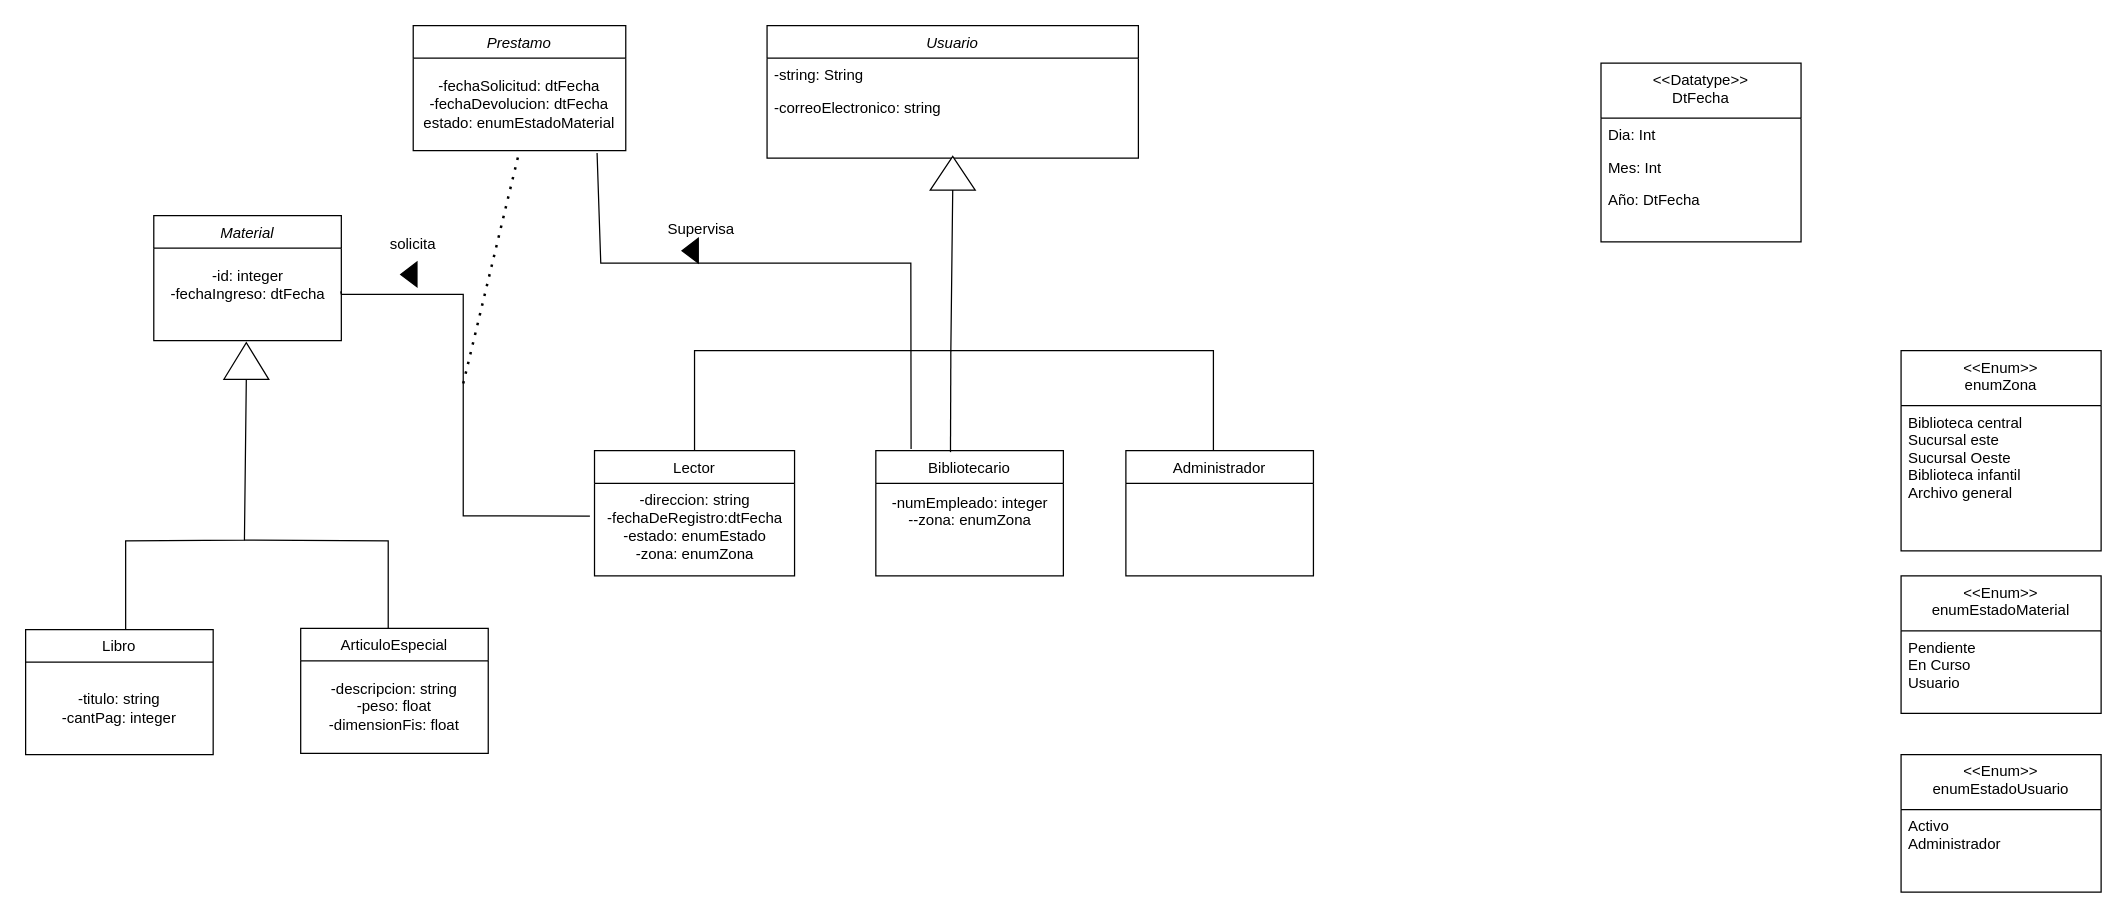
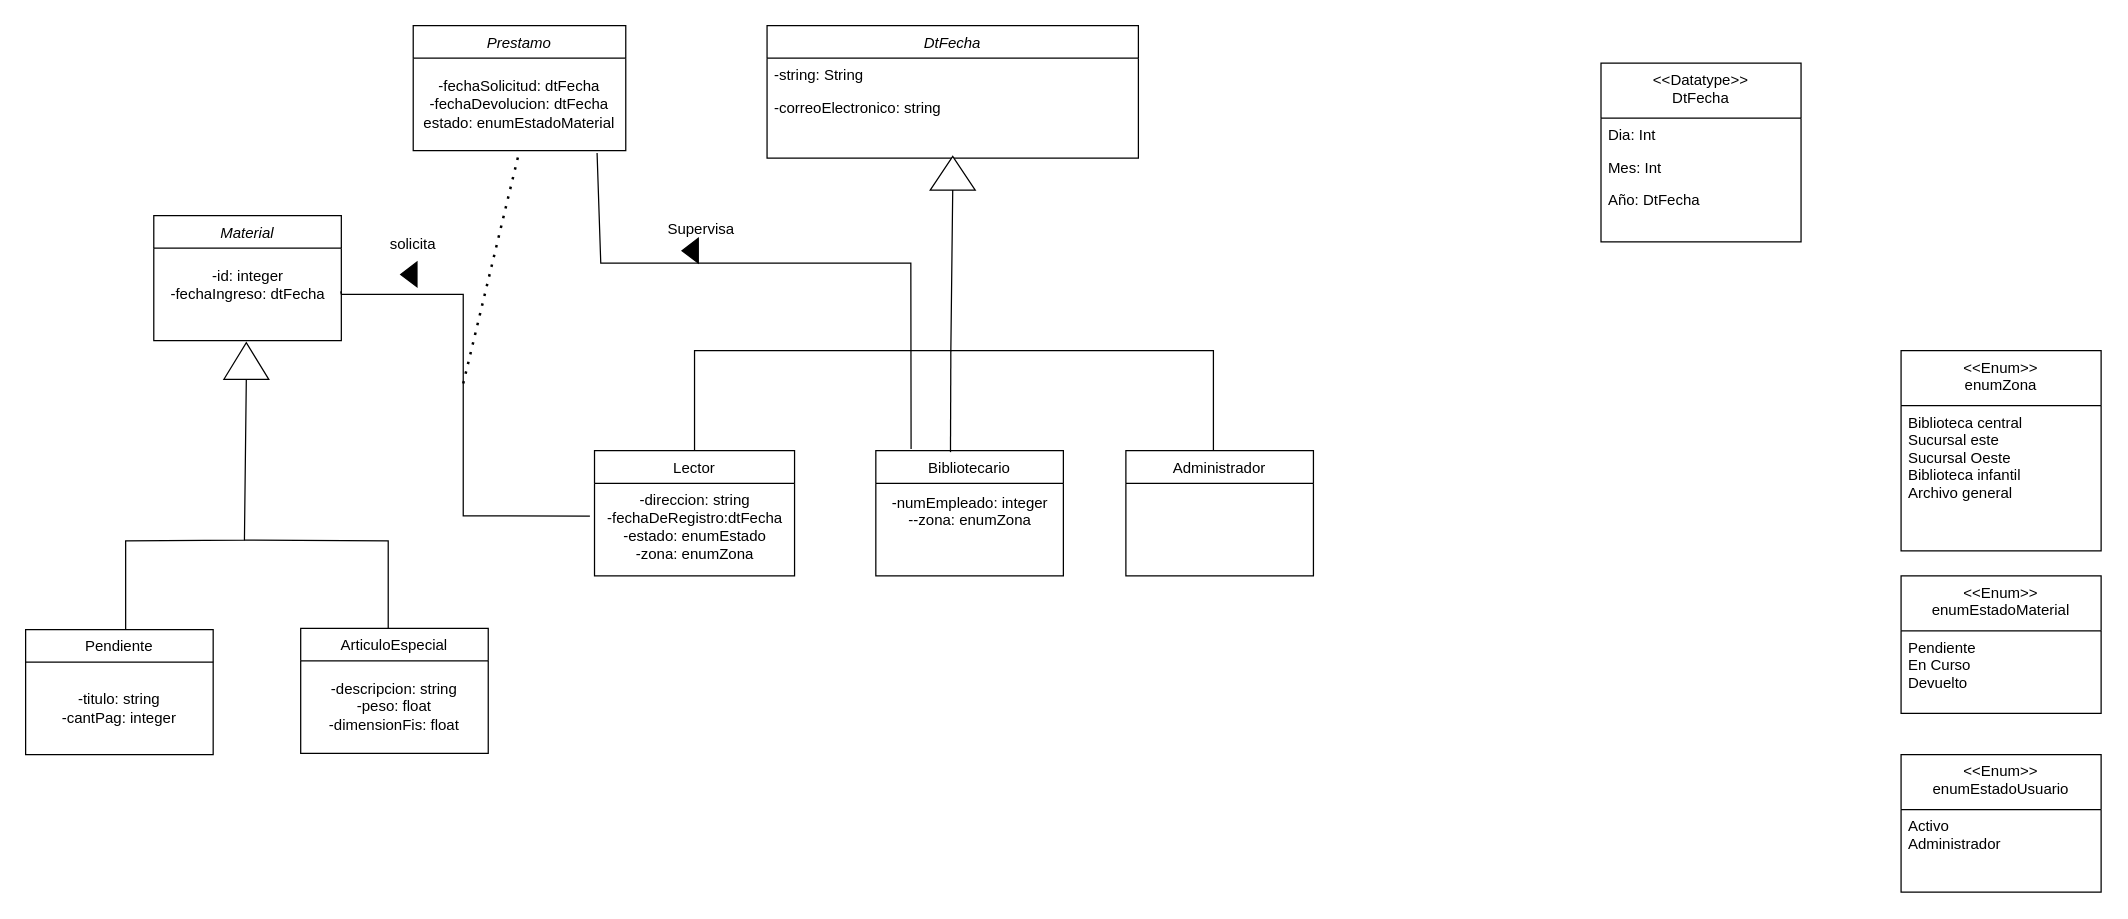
  <mxCell id="0" />
  <mxCell id="1" parent="0" />
- <mxCell id="2" value="Usuario" style="swimlane;fontStyle=2;align=center;verticalAlign=top;childLayout=stackLayout;horizontal=1;startSize=26;horizontalStack=0;resizeParent=1;resizeLast=0;collapsible=1;marginBottom=0;rounded=0;shadow=0;strokeWidth=1;" vertex="1" parent="1"><mxGeometry x="613" y="20" width="297" height="106" as="geometry"><mxRectangle x="230" y="140" width="160" height="26" as="alternateBounds" /></mxGeometry></mxCell>
+ <mxCell id="2" value="DtFecha" style="swimlane;fontStyle=2;align=center;verticalAlign=top;childLayout=stackLayout;horizontal=1;startSize=26;horizontalStack=0;resizeParent=1;resizeLast=0;collapsible=1;marginBottom=0;rounded=0;shadow=0;strokeWidth=1;" vertex="1" parent="1"><mxGeometry x="613" y="20" width="297" height="106" as="geometry"><mxRectangle x="230" y="140" width="160" height="26" as="alternateBounds" /></mxGeometry></mxCell>
  <mxCell id="3" value="-string: String" style="text;align=left;verticalAlign=top;spacingLeft=4;spacingRight=4;overflow=hidden;rotatable=0;points=[[0,0.5],[1,0.5]];portConstraint=eastwest;rounded=0;shadow=0;html=0;" vertex="1" parent="2"><mxGeometry y="26" width="297" height="26" as="geometry" /></mxCell>
  <mxCell id="4" value="-correoElectronico: string" style="text;align=left;verticalAlign=top;spacingLeft=4;spacingRight=4;overflow=hidden;rotatable=0;points=[[0,0.5],[1,0.5]];portConstraint=eastwest;rounded=0;shadow=0;html=0;" vertex="1" parent="2"><mxGeometry y="52" width="297" height="27" as="geometry" /></mxCell>
  <mxCell id="5" value="Lector" style="swimlane;fontStyle=0;align=center;verticalAlign=top;childLayout=stackLayout;horizontal=1;startSize=26;horizontalStack=0;resizeParent=1;resizeLast=0;collapsible=1;marginBottom=0;rounded=0;shadow=0;strokeWidth=1;" vertex="1" parent="1"><mxGeometry x="475" y="360" width="160" height="100" as="geometry"><mxRectangle x="230" y="140" width="160" height="26" as="alternateBounds" /></mxGeometry></mxCell>
  <mxCell id="6" value="-direccion: string&lt;div&gt;-fechaDeRegistro:dtFecha&lt;/div&gt;&lt;div&gt;-estado: enumEstado&lt;/div&gt;&lt;div&gt;-zona: enumZona&lt;/div&gt;" style="text;html=1;align=center;verticalAlign=middle;resizable=0;points=[];autosize=1;strokeColor=none;fillColor=none;" vertex="1" parent="5"><mxGeometry y="26" width="160" height="70" as="geometry" /></mxCell>
  <mxCell id="7" value="" style="triangle;whiteSpace=wrap;html=1;rotation=-90;" vertex="1" parent="1"><mxGeometry x="748" y="120" width="27" height="36" as="geometry" /></mxCell>
  <mxCell id="8" value="" style="endArrow=none;html=1;rounded=0;entryX=0;entryY=0.5;entryDx=0;entryDy=0;exitX=0.5;exitY=0;exitDx=0;exitDy=0;" edge="1" parent="1" source="5" target="7"><mxGeometry width="50" height="50" relative="1" as="geometry"><mxPoint x="762" y="340" as="sourcePoint" /><mxPoint x="830" y="290" as="targetPoint" /><Array as="points"><mxPoint x="555" y="280" /><mxPoint x="630" y="280" /><mxPoint x="760" y="280" /></Array></mxGeometry></mxCell>
  <mxCell id="9" value="Bibliotecario" style="swimlane;fontStyle=0;align=center;verticalAlign=top;childLayout=stackLayout;horizontal=1;startSize=26;horizontalStack=0;resizeParent=1;resizeLast=0;collapsible=1;marginBottom=0;rounded=0;shadow=0;strokeWidth=1;" vertex="1" parent="1"><mxGeometry x="700" y="360" width="150" height="100" as="geometry"><mxRectangle x="230" y="140" width="160" height="26" as="alternateBounds" /></mxGeometry></mxCell>
  <mxCell id="10" value="-numEmpleado: integer&lt;div&gt;-&lt;span style=&quot;background-color: transparent; color: light-dark(rgb(0, 0, 0), rgb(255, 255, 255));&quot;&gt;-zona: enumZona&lt;/span&gt;&lt;/div&gt;&lt;div&gt;&lt;br&gt;&lt;/div&gt;" style="text;html=1;align=center;verticalAlign=middle;resizable=0;points=[];autosize=1;strokeColor=none;fillColor=none;" vertex="1" parent="9"><mxGeometry y="26" width="150" height="60" as="geometry" /></mxCell>
  <mxCell id="11" value="" style="endArrow=none;html=1;rounded=0;exitX=0.398;exitY=0.011;exitDx=0;exitDy=0;exitPerimeter=0;" edge="1" parent="1" source="9"><mxGeometry width="50" height="50" relative="1" as="geometry"><mxPoint x="780" y="340" as="sourcePoint" /><mxPoint x="760" y="280" as="targetPoint" /></mxGeometry></mxCell>
  <mxCell id="12" value="Administrador" style="swimlane;fontStyle=0;align=center;verticalAlign=top;childLayout=stackLayout;horizontal=1;startSize=26;horizontalStack=0;resizeParent=1;resizeLast=0;collapsible=1;marginBottom=0;rounded=0;shadow=0;strokeWidth=1;" vertex="1" parent="1"><mxGeometry x="900" y="360" width="150" height="100" as="geometry"><mxRectangle x="230" y="140" width="160" height="26" as="alternateBounds" /></mxGeometry></mxCell>
  <mxCell id="13" value="" style="endArrow=none;html=1;rounded=0;" edge="1" parent="1"><mxGeometry width="50" height="50" relative="1" as="geometry"><mxPoint x="970" y="360" as="sourcePoint" /><mxPoint x="760" y="280" as="targetPoint" /><Array as="points"><mxPoint x="970" y="280" /></Array></mxGeometry></mxCell>
  <mxCell id="14" value="&lt;&lt;Datatype&gt;&gt;&#10;DtFecha" style="swimlane;fontStyle=0;align=center;verticalAlign=top;childLayout=stackLayout;horizontal=1;startSize=44;horizontalStack=0;resizeParent=1;resizeLast=0;collapsible=1;marginBottom=0;rounded=0;shadow=0;strokeWidth=1;" vertex="1" parent="1"><mxGeometry x="1280" y="50" width="160" height="143" as="geometry"><mxRectangle x="550" y="140" width="160" height="26" as="alternateBounds" /></mxGeometry></mxCell>
  <mxCell id="15" value="Dia: Int" style="text;align=left;verticalAlign=top;spacingLeft=4;spacingRight=4;overflow=hidden;rotatable=0;points=[[0,0.5],[1,0.5]];portConstraint=eastwest;" vertex="1" parent="14"><mxGeometry y="44" width="160" height="26" as="geometry" /></mxCell>
  <mxCell id="16" value="Mes: Int" style="text;align=left;verticalAlign=top;spacingLeft=4;spacingRight=4;overflow=hidden;rotatable=0;points=[[0,0.5],[1,0.5]];portConstraint=eastwest;rounded=0;shadow=0;html=0;" vertex="1" parent="14"><mxGeometry y="70" width="160" height="26" as="geometry" /></mxCell>
  <mxCell id="17" value="Año: DtFecha" style="text;align=left;verticalAlign=top;spacingLeft=4;spacingRight=4;overflow=hidden;rotatable=0;points=[[0,0.5],[1,0.5]];portConstraint=eastwest;rounded=0;shadow=0;html=0;" vertex="1" parent="14"><mxGeometry y="96" width="160" height="26" as="geometry" /></mxCell>
  <mxCell id="18" value="&lt;&lt;Enum&gt;&gt;&#10;enumZona" style="swimlane;fontStyle=0;align=center;verticalAlign=top;childLayout=stackLayout;horizontal=1;startSize=44;horizontalStack=0;resizeParent=1;resizeLast=0;collapsible=1;marginBottom=0;rounded=0;shadow=0;strokeWidth=1;" vertex="1" parent="1"><mxGeometry x="1520" y="280" width="160" height="160" as="geometry"><mxRectangle x="550" y="140" width="160" height="26" as="alternateBounds" /></mxGeometry></mxCell>
  <mxCell id="19" value="Biblioteca central&#10;Sucursal este&#10;Sucursal Oeste&#10;Biblioteca infantil&#10;Archivo general" style="text;align=left;verticalAlign=top;spacingLeft=4;spacingRight=4;overflow=hidden;rotatable=0;points=[[0,0.5],[1,0.5]];portConstraint=eastwest;rounded=0;shadow=0;html=0;" vertex="1" parent="18"><mxGeometry y="44" width="160" height="116" as="geometry" /></mxCell>
  <mxCell id="20" value="Material" style="swimlane;fontStyle=2;align=center;verticalAlign=top;childLayout=stackLayout;horizontal=1;startSize=26;horizontalStack=0;resizeParent=1;resizeLast=0;collapsible=1;marginBottom=0;rounded=0;shadow=0;strokeWidth=1;" vertex="1" parent="1"><mxGeometry x="122.5" y="172" width="150" height="100" as="geometry"><mxRectangle x="230" y="140" width="160" height="26" as="alternateBounds" /></mxGeometry></mxCell>
  <mxCell id="21" value="-id: integer&lt;div&gt;-fechaIngreso: dtFecha&lt;/div&gt;&lt;div&gt;&lt;br&gt;&lt;/div&gt;" style="text;html=1;align=center;verticalAlign=middle;whiteSpace=wrap;rounded=0;" vertex="1" parent="20"><mxGeometry y="26" width="150" height="74" as="geometry" /></mxCell>
  <mxCell id="22" value="" style="triangle;whiteSpace=wrap;html=1;rotation=-90;" vertex="1" parent="1"><mxGeometry x="181.75" y="270.25" width="29.5" height="36" as="geometry" /></mxCell>
  <mxCell id="23" value="" style="endArrow=none;html=1;rounded=0;entryX=0;entryY=0.5;entryDx=0;entryDy=0;" edge="1" parent="1" target="22"><mxGeometry width="50" height="50" relative="1" as="geometry"><mxPoint x="100" y="512" as="sourcePoint" /><mxPoint x="265" y="441.5" as="targetPoint" /><Array as="points"><mxPoint x="100" y="432" /><mxPoint x="195" y="431.5" /></Array></mxGeometry></mxCell>
  <mxCell id="24" value="" style="endArrow=none;html=1;rounded=0;" edge="1" parent="1"><mxGeometry width="50" height="50" relative="1" as="geometry"><mxPoint x="310" y="512" as="sourcePoint" /><mxPoint x="195" y="431.5" as="targetPoint" /><Array as="points"><mxPoint x="310" y="432" /></Array></mxGeometry></mxCell>
- <mxCell id="25" value="Libro" style="swimlane;fontStyle=0;align=center;verticalAlign=top;childLayout=stackLayout;horizontal=1;startSize=26;horizontalStack=0;resizeParent=1;resizeLast=0;collapsible=1;marginBottom=0;rounded=0;shadow=0;strokeWidth=1;" vertex="1" parent="1"><mxGeometry x="20" y="503" width="150" height="100" as="geometry"><mxRectangle x="230" y="140" width="160" height="26" as="alternateBounds" /></mxGeometry></mxCell>
+ <mxCell id="25" value="Pendiente" style="swimlane;fontStyle=0;align=center;verticalAlign=top;childLayout=stackLayout;horizontal=1;startSize=26;horizontalStack=0;resizeParent=1;resizeLast=0;collapsible=1;marginBottom=0;rounded=0;shadow=0;strokeWidth=1;" vertex="1" parent="1"><mxGeometry x="20" y="503" width="150" height="100" as="geometry"><mxRectangle x="230" y="140" width="160" height="26" as="alternateBounds" /></mxGeometry></mxCell>
  <mxCell id="26" value="&lt;div&gt;-titulo: string&lt;/div&gt;&lt;div&gt;-cantPag: integer&lt;/div&gt;" style="text;html=1;align=center;verticalAlign=middle;whiteSpace=wrap;rounded=0;" vertex="1" parent="25"><mxGeometry y="26" width="150" height="74" as="geometry" /></mxCell>
  <mxCell id="27" value="ArticuloEspecial" style="swimlane;fontStyle=0;align=center;verticalAlign=top;childLayout=stackLayout;horizontal=1;startSize=26;horizontalStack=0;resizeParent=1;resizeLast=0;collapsible=1;marginBottom=0;rounded=0;shadow=0;strokeWidth=1;" vertex="1" parent="1"><mxGeometry x="240" y="502" width="150" height="100" as="geometry"><mxRectangle x="230" y="140" width="160" height="26" as="alternateBounds" /></mxGeometry></mxCell>
  <mxCell id="28" value="-descripcion: string&lt;div&gt;-peso: float&lt;/div&gt;&lt;div&gt;-dimensionFis: float&lt;/div&gt;" style="text;html=1;align=center;verticalAlign=middle;whiteSpace=wrap;rounded=0;" vertex="1" parent="27"><mxGeometry y="26" width="150" height="74" as="geometry" /></mxCell>
  <mxCell id="29" value="Prestamo" style="swimlane;fontStyle=2;align=center;verticalAlign=top;childLayout=stackLayout;horizontal=1;startSize=26;horizontalStack=0;resizeParent=1;resizeLast=0;collapsible=1;marginBottom=0;rounded=0;shadow=0;strokeWidth=1;" vertex="1" parent="1"><mxGeometry x="330" y="20" width="170" height="100" as="geometry"><mxRectangle x="230" y="140" width="160" height="26" as="alternateBounds" /></mxGeometry></mxCell>
  <mxCell id="30" value="-fechaSolicitud: dtFecha&lt;div&gt;-fechaDevolucion: dtFecha&lt;/div&gt;&lt;div&gt;estado: enumEstadoMaterial&lt;/div&gt;" style="text;html=1;align=center;verticalAlign=middle;whiteSpace=wrap;rounded=0;" vertex="1" parent="29"><mxGeometry y="26" width="170" height="74" as="geometry" /></mxCell>
  <mxCell id="31" value="&lt;&lt;Enum&gt;&gt;&#10;enumEstadoMaterial" style="swimlane;fontStyle=0;align=center;verticalAlign=top;childLayout=stackLayout;horizontal=1;startSize=44;horizontalStack=0;resizeParent=1;resizeLast=0;collapsible=1;marginBottom=0;rounded=0;shadow=0;strokeWidth=1;" vertex="1" parent="1"><mxGeometry x="1520" y="460" width="160" height="110" as="geometry"><mxRectangle x="550" y="140" width="160" height="26" as="alternateBounds" /></mxGeometry></mxCell>
- <mxCell id="32" value="Pendiente&#10;En Curso&#10;Usuario" style="text;align=left;verticalAlign=top;spacingLeft=4;spacingRight=4;overflow=hidden;rotatable=0;points=[[0,0.5],[1,0.5]];portConstraint=eastwest;rounded=0;shadow=0;html=0;" vertex="1" parent="31"><mxGeometry y="44" width="160" height="56" as="geometry" /></mxCell>
+ <mxCell id="32" value="Pendiente&#10;En Curso&#10;Devuelto" style="text;align=left;verticalAlign=top;spacingLeft=4;spacingRight=4;overflow=hidden;rotatable=0;points=[[0,0.5],[1,0.5]];portConstraint=eastwest;rounded=0;shadow=0;html=0;" vertex="1" parent="31"><mxGeometry y="44" width="160" height="56" as="geometry" /></mxCell>
  <mxCell id="33" value="&lt;&lt;Enum&gt;&gt;&#10;enumEstadoUsuario" style="swimlane;fontStyle=0;align=center;verticalAlign=top;childLayout=stackLayout;horizontal=1;startSize=44;horizontalStack=0;resizeParent=1;resizeLast=0;collapsible=1;marginBottom=0;rounded=0;shadow=0;strokeWidth=1;" vertex="1" parent="1"><mxGeometry x="1520" y="603" width="160" height="110" as="geometry"><mxRectangle x="550" y="140" width="160" height="26" as="alternateBounds" /></mxGeometry></mxCell>
  <mxCell id="34" value="Activo&#10;Administrador" style="text;align=left;verticalAlign=top;spacingLeft=4;spacingRight=4;overflow=hidden;rotatable=0;points=[[0,0.5],[1,0.5]];portConstraint=eastwest;rounded=0;shadow=0;html=0;" vertex="1" parent="33"><mxGeometry y="44" width="160" height="56" as="geometry" /></mxCell>
  <mxCell id="35" value="" style="endArrow=none;dashed=1;html=1;dashPattern=1 3;strokeWidth=2;rounded=0;entryX=0.5;entryY=1;entryDx=0;entryDy=0;" edge="1" parent="1" target="30"><mxGeometry width="50" height="50" relative="1" as="geometry"><mxPoint x="370" y="306.25" as="sourcePoint" /><mxPoint x="420" y="256.25" as="targetPoint" /></mxGeometry></mxCell>
  <mxCell id="36" value="" style="endArrow=none;html=1;rounded=0;entryX=1;entryY=0.5;entryDx=0;entryDy=0;exitX=-0.023;exitY=0.376;exitDx=0;exitDy=0;exitPerimeter=0;" edge="1" parent="1" target="21"><mxGeometry width="50" height="50" relative="1" as="geometry"><mxPoint x="272.04" y="232.52" as="sourcePoint" /><mxPoint x="730" y="240" as="targetPoint" /><Array as="points" /></mxGeometry></mxCell>
  <mxCell id="37" value="solicita" style="text;html=1;align=center;verticalAlign=middle;whiteSpace=wrap;rounded=0;" vertex="1" parent="1"><mxGeometry x="300" y="180" width="60" height="30" as="geometry" /></mxCell>
  <mxCell id="38" value="" style="endArrow=none;html=1;rounded=0;entryX=0.188;entryY=-0.014;entryDx=0;entryDy=0;exitX=0.865;exitY=1.024;exitDx=0;exitDy=0;exitPerimeter=0;entryPerimeter=0;" edge="1" parent="1" source="30" target="9"><mxGeometry width="50" height="50" relative="1" as="geometry"><mxPoint x="570" y="360" as="sourcePoint" /><mxPoint x="620" y="310" as="targetPoint" /><Array as="points"><mxPoint x="480" y="210" /><mxPoint x="728" y="210" /></Array></mxGeometry></mxCell>
  <mxCell id="39" value="" style="shape=mxgraph.arrows2.wedgeArrow;html=1;bendable=0;startWidth=9.88;fillColor=strokeColor;defaultFillColor=invert;defaultGradientColor=invert;rounded=0;" edge="1" parent="1"><mxGeometry width="100" height="100" relative="1" as="geometry"><mxPoint x="333" y="219" as="sourcePoint" /><mxPoint x="320" y="219" as="targetPoint" /></mxGeometry></mxCell>
  <mxCell id="40" value="Supervisa" style="text;html=1;align=center;verticalAlign=middle;resizable=0;points=[];autosize=1;strokeColor=none;fillColor=none;" vertex="1" parent="1"><mxGeometry x="520" y="168" width="80" height="30" as="geometry" /></mxCell>
  <mxCell id="41" value="" style="endArrow=none;html=1;rounded=0;entryX=1;entryY=0.5;entryDx=0;entryDy=0;exitX=-0.023;exitY=0.376;exitDx=0;exitDy=0;exitPerimeter=0;" edge="1" parent="1" source="6" target="21"><mxGeometry width="50" height="50" relative="1" as="geometry"><mxPoint x="471" y="412" as="sourcePoint" /><mxPoint x="292.5" y="235" as="targetPoint" /><Array as="points"><mxPoint x="370" y="412" /><mxPoint x="370" y="235" /></Array></mxGeometry></mxCell>
  <mxCell id="42" value="" style="shape=mxgraph.arrows2.wedgeArrow;html=1;bendable=0;startWidth=9.88;fillColor=strokeColor;defaultFillColor=invert;defaultGradientColor=invert;rounded=0;" edge="1" parent="1"><mxGeometry width="100" height="100" relative="1" as="geometry"><mxPoint x="558" y="200" as="sourcePoint" /><mxPoint x="545" y="200" as="targetPoint" /></mxGeometry></mxCell>
